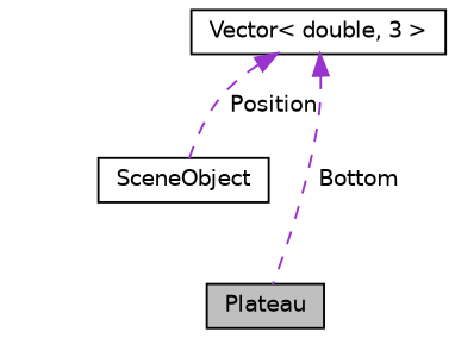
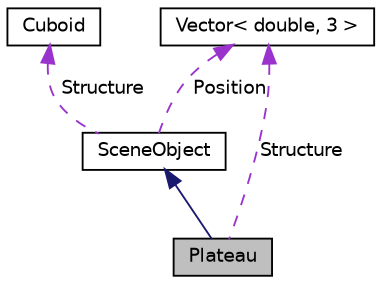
  digraph {
    node [color=black fillcolor=white fontname=Helvetica fontsize=10 shape=record style=filled]
    edge [color=darkorchid3 dir=back fontname=Helvetica fontsize=10 labelfontname=Helvetica labelfontsize=10 style=dashed]
    n1 [fillcolor=grey75 fontcolor=black height=0.2 label=Plateau width=0.4]
    n2 [height=0.2 label=SceneObject width=0.4]
+   n3 [height=0.2 label=Cuboid width=0.4]
    n4 [height=0.2 label="Vector\< double, 3 \>" width=0.4]
-   n4 -> n1 [label=" Bottom"]
+   n2 -> n1 [color=midnightblue style=solid]
+   n3 -> n2 [label=" Structure"]
+   n4 -> n1 [label=" Structure"]
    n4 -> n2 [label=" Position"]
  }
